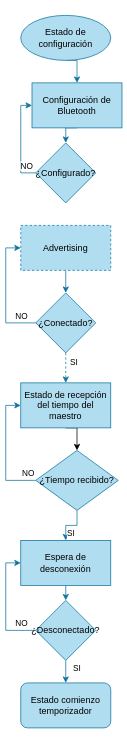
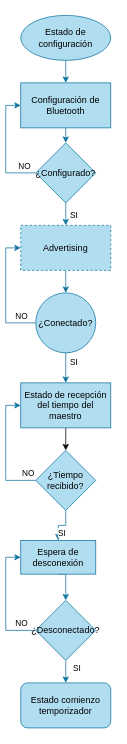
  <mxCell id="0" />
  <mxCell id="1" parent="0" />
  <mxCell id="2" style="edgeStyle=orthogonalEdgeStyle;rounded=0;orthogonalLoop=1;jettySize=auto;html=1;exitX=0.5;exitY=1;exitDx=0;exitDy=0;entryX=0.5;entryY=0;entryDx=0;entryDy=0;fillColor=#b1ddf0;strokeColor=#10739e;" edge="1" parent="1" source="3" target="5"><mxGeometry relative="1" as="geometry" /></mxCell>
  <mxCell id="3" value="Estado de configuración" style="ellipse;whiteSpace=wrap;html=1;fillColor=#b1ddf0;strokeColor=#10739e;" vertex="1" parent="1"><mxGeometry x="20" y="20" width="120" height="60" as="geometry" /></mxCell>
  <mxCell id="4" style="edgeStyle=orthogonalEdgeStyle;rounded=0;orthogonalLoop=1;jettySize=auto;html=1;exitX=0.5;exitY=1;exitDx=0;exitDy=0;entryX=0.5;entryY=0;entryDx=0;entryDy=0;fillColor=#b1ddf0;strokeColor=#10739e;" edge="1" parent="1" source="5" target="10"><mxGeometry relative="1" as="geometry" /></mxCell>
- <mxCell id="5" value="Configuración de Bluetooth" style="rounded=0;whiteSpace=wrap;html=1;fillColor=#b1ddf0;strokeColor=#10739e;" vertex="1" parent="1"><mxGeometry x="35" y="110" width="120" height="60" as="geometry" /></mxCell>
+ <mxCell id="5" value="Configuración de Bluetooth" style="rounded=0;whiteSpace=wrap;html=1;fillColor=#b1ddf0;strokeColor=#10739e;" vertex="1" parent="1"><mxGeometry x="20" y="110" width="120" height="60" as="geometry" /></mxCell>
+ <mxCell id="6" style="edgeStyle=orthogonalEdgeStyle;rounded=0;orthogonalLoop=1;jettySize=auto;html=1;exitX=0.5;exitY=1;exitDx=0;exitDy=0;entryX=0.5;entryY=0;entryDx=0;entryDy=0;fillColor=#b1ddf0;strokeColor=#10739e;" edge="1" parent="1" source="10" target="12"><mxGeometry relative="1" as="geometry" /></mxCell>
+ <mxCell id="7" value="SI" style="edgeLabel;html=1;align=center;verticalAlign=middle;resizable=0;points=[];" vertex="1" connectable="0" parent="6"><mxGeometry y="1" relative="1" as="geometry"><mxPoint x="9" as="offset" /></mxGeometry></mxCell>
  <mxCell id="8" style="edgeStyle=orthogonalEdgeStyle;rounded=0;orthogonalLoop=1;jettySize=auto;html=1;exitX=0;exitY=0.5;exitDx=0;exitDy=0;entryX=0;entryY=0.5;entryDx=0;entryDy=0;fillColor=#b1ddf0;strokeColor=#10739e;" edge="1" parent="1" source="10" target="5"><mxGeometry relative="1" as="geometry" /></mxCell>
  <mxCell id="9" value="NO" style="edgeLabel;html=1;align=center;verticalAlign=middle;resizable=0;points=[];" vertex="1" connectable="0" parent="8"><mxGeometry x="-0.788" relative="1" as="geometry"><mxPoint y="-10" as="offset" /></mxGeometry></mxCell>
  <mxCell id="10" value="¿Configurado?" style="rhombus;whiteSpace=wrap;html=1;fillColor=#b1ddf0;strokeColor=#10739e;" vertex="1" parent="1"><mxGeometry x="40" y="190" width="80" height="80" as="geometry" /></mxCell>
  <mxCell id="11" style="edgeStyle=orthogonalEdgeStyle;rounded=0;orthogonalLoop=1;jettySize=auto;html=1;exitX=0.5;exitY=1;exitDx=0;exitDy=0;entryX=0.5;entryY=0;entryDx=0;entryDy=0;fillColor=#b1ddf0;strokeColor=#10739e;" edge="1" parent="1" source="12" target="17"><mxGeometry relative="1" as="geometry" /></mxCell>
  <mxCell id="12" value="Advertising" style="rounded=0;whiteSpace=wrap;html=1;fillColor=#b1ddf0;strokeColor=#10739e;dashed=1;" vertex="1" parent="1"><mxGeometry x="20" y="300" width="120" height="60" as="geometry" /></mxCell>
  <mxCell id="13" style="edgeStyle=orthogonalEdgeStyle;rounded=0;orthogonalLoop=1;jettySize=auto;html=1;exitX=0;exitY=0.5;exitDx=0;exitDy=0;entryX=0;entryY=0.5;entryDx=0;entryDy=0;fillColor=#b1ddf0;strokeColor=#10739e;" edge="1" parent="1" source="17" target="12"><mxGeometry relative="1" as="geometry" /></mxCell>
  <mxCell id="14" value="NO" style="edgeLabel;html=1;align=center;verticalAlign=middle;resizable=0;points=[];" vertex="1" connectable="0" parent="13"><mxGeometry x="-0.753" y="-1" relative="1" as="geometry"><mxPoint y="-9" as="offset" /></mxGeometry></mxCell>
- <mxCell id="15" style="edgeStyle=orthogonalEdgeStyle;rounded=0;orthogonalLoop=1;jettySize=auto;html=1;exitX=0.5;exitY=1;exitDx=0;exitDy=0;entryX=0.5;entryY=0;entryDx=0;entryDy=0;fillColor=#b1ddf0;strokeColor=#10739e;dashed=1;" edge="1" parent="1" source="17" target="19"><mxGeometry relative="1" as="geometry" /></mxCell>
+ <mxCell id="15" style="edgeStyle=orthogonalEdgeStyle;rounded=0;orthogonalLoop=1;jettySize=auto;html=1;exitX=0.5;exitY=1;exitDx=0;exitDy=0;entryX=0.5;entryY=0;entryDx=0;entryDy=0;fillColor=#b1ddf0;strokeColor=#10739e;" edge="1" parent="1" source="17" target="19"><mxGeometry relative="1" as="geometry" /></mxCell>
  <mxCell id="16" value="SI" style="edgeLabel;html=1;align=center;verticalAlign=middle;resizable=0;points=[];" vertex="1" connectable="0" parent="15"><mxGeometry x="-0.45" relative="1" as="geometry"><mxPoint x="10" as="offset" /></mxGeometry></mxCell>
- <mxCell id="17" value="¿Conectado?" style="rhombus;whiteSpace=wrap;html=1;fillColor=#b1ddf0;strokeColor=#10739e;" vertex="1" parent="1"><mxGeometry x="40" y="390" width="80" height="80" as="geometry" /></mxCell>
+ <mxCell id="17" value="¿Conectado?" style="ellipse;whiteSpace=wrap;html=1;fillColor=#b1ddf0;strokeColor=#10739e;" vertex="1" parent="1"><mxGeometry x="40" y="390" width="80" height="80" as="geometry" /></mxCell>
  <mxCell id="18" style="edgeStyle=orthogonalEdgeStyle;rounded=0;orthogonalLoop=1;jettySize=auto;html=1;exitX=0.5;exitY=1;exitDx=0;exitDy=0;entryX=0.5;entryY=0;entryDx=0;entryDy=0;" edge="1" parent="1" source="19" target="22"><mxGeometry relative="1" as="geometry" /></mxCell>
  <mxCell id="19" value="Estado de recepción del tiempo del maestro" style="rounded=0;whiteSpace=wrap;html=1;fillColor=#b1ddf0;strokeColor=#10739e;" vertex="1" parent="1"><mxGeometry x="20" y="510" width="120" height="60" as="geometry" /></mxCell>
  <mxCell id="20" value="NO" style="edgeStyle=orthogonalEdgeStyle;rounded=0;orthogonalLoop=1;jettySize=auto;html=1;exitX=0;exitY=0.5;exitDx=0;exitDy=0;entryX=0;entryY=0.5;entryDx=0;entryDy=0;fillColor=#b1ddf0;strokeColor=#10739e;" edge="1" parent="1" source="22" target="19"><mxGeometry x="-0.875" y="-10" relative="1" as="geometry"><mxPoint as="offset" /></mxGeometry></mxCell>
  <mxCell id="21" value="SI" style="edgeStyle=orthogonalEdgeStyle;rounded=0;orthogonalLoop=1;jettySize=auto;html=1;exitX=0.5;exitY=1;exitDx=0;exitDy=0;entryX=0.5;entryY=0;entryDx=0;entryDy=0;fillColor=#b1ddf0;strokeColor=#10739e;" edge="1" parent="1" source="22" target="24"><mxGeometry y="10" relative="1" as="geometry"><mxPoint as="offset" /></mxGeometry></mxCell>
- <mxCell id="22" value="¿Tiempo recibido?" style="rhombus;whiteSpace=wrap;html=1;fillColor=#b1ddf0;strokeColor=#10739e;" vertex="1" parent="1"><mxGeometry x="40" y="600" width="110" height="80" as="geometry" /></mxCell>
+ <mxCell id="22" value="¿Tiempo recibido?" style="rhombus;whiteSpace=wrap;html=1;fillColor=#b1ddf0;strokeColor=#10739e;" vertex="1" parent="1"><mxGeometry x="40" y="600" width="80" height="80" as="geometry" /></mxCell>
  <mxCell id="23" style="edgeStyle=orthogonalEdgeStyle;rounded=0;orthogonalLoop=1;jettySize=auto;html=1;exitX=0.5;exitY=1;exitDx=0;exitDy=0;entryX=0.5;entryY=0;entryDx=0;entryDy=0;fillColor=#b1ddf0;strokeColor=#10739e;" edge="1" parent="1" source="24" target="29"><mxGeometry relative="1" as="geometry" /></mxCell>
- <mxCell id="24" value="Espera de desconexión" style="rounded=0;whiteSpace=wrap;html=1;fillColor=#b1ddf0;strokeColor=#10739e;" vertex="1" parent="1"><mxGeometry x="20" y="720" width="120" height="60" as="geometry" /></mxCell>
+ <mxCell id="24" value="Espera de desconexión" style="rounded=0;whiteSpace=wrap;html=1;fillColor=#b1ddf0;strokeColor=#10739e;" vertex="1" parent="1"><mxGeometry x="20" y="720" width="100" height="45" as="geometry" /></mxCell>
  <mxCell id="25" style="edgeStyle=orthogonalEdgeStyle;rounded=0;orthogonalLoop=1;jettySize=auto;html=1;exitX=0;exitY=0.5;exitDx=0;exitDy=0;entryX=0;entryY=0.5;entryDx=0;entryDy=0;fillColor=#b1ddf0;strokeColor=#10739e;" edge="1" parent="1" source="29" target="24"><mxGeometry relative="1" as="geometry" /></mxCell>
  <mxCell id="26" value="NO" style="edgeLabel;html=1;align=center;verticalAlign=middle;resizable=0;points=[];" vertex="1" connectable="0" parent="25"><mxGeometry x="-0.867" y="2" relative="1" as="geometry"><mxPoint x="-10" y="-12" as="offset" /></mxGeometry></mxCell>
  <mxCell id="27" style="edgeStyle=orthogonalEdgeStyle;rounded=0;orthogonalLoop=1;jettySize=auto;html=1;exitX=0.5;exitY=1;exitDx=0;exitDy=0;entryX=0.5;entryY=0;entryDx=0;entryDy=0;fillColor=#b1ddf0;strokeColor=#10739e;" edge="1" parent="1" source="29" target="30"><mxGeometry relative="1" as="geometry" /></mxCell>
  <mxCell id="28" value="SI" style="edgeLabel;html=1;align=center;verticalAlign=middle;resizable=0;points=[];" vertex="1" connectable="0" parent="27"><mxGeometry x="0.067" y="2" relative="1" as="geometry"><mxPoint x="12" y="-6" as="offset" /></mxGeometry></mxCell>
  <mxCell id="29" value="¿Desconectado?" style="rhombus;whiteSpace=wrap;html=1;fillColor=#b1ddf0;strokeColor=#10739e;" vertex="1" parent="1"><mxGeometry x="40" y="800" width="80" height="80" as="geometry" /></mxCell>
  <mxCell id="30" value="Estado comienzo temporizador" style="rounded=1;whiteSpace=wrap;html=1;fillColor=#b1ddf0;strokeColor=#10739e;" vertex="1" parent="1"><mxGeometry x="20" y="910" width="120" height="60" as="geometry" /></mxCell>
